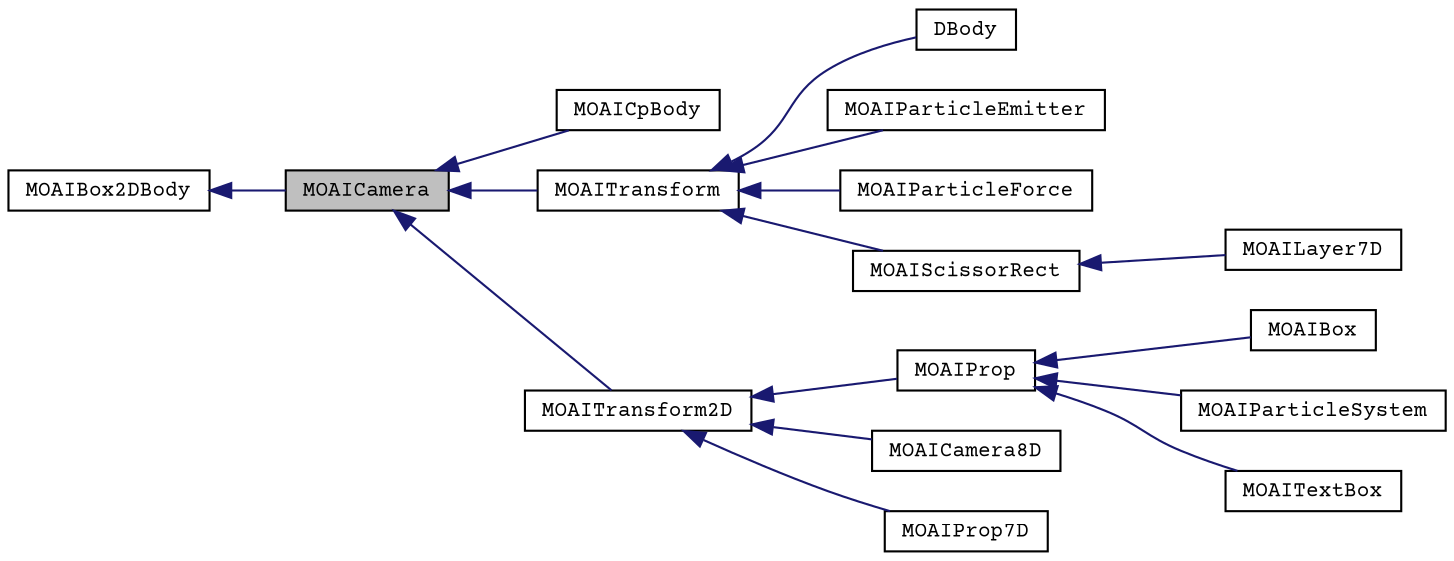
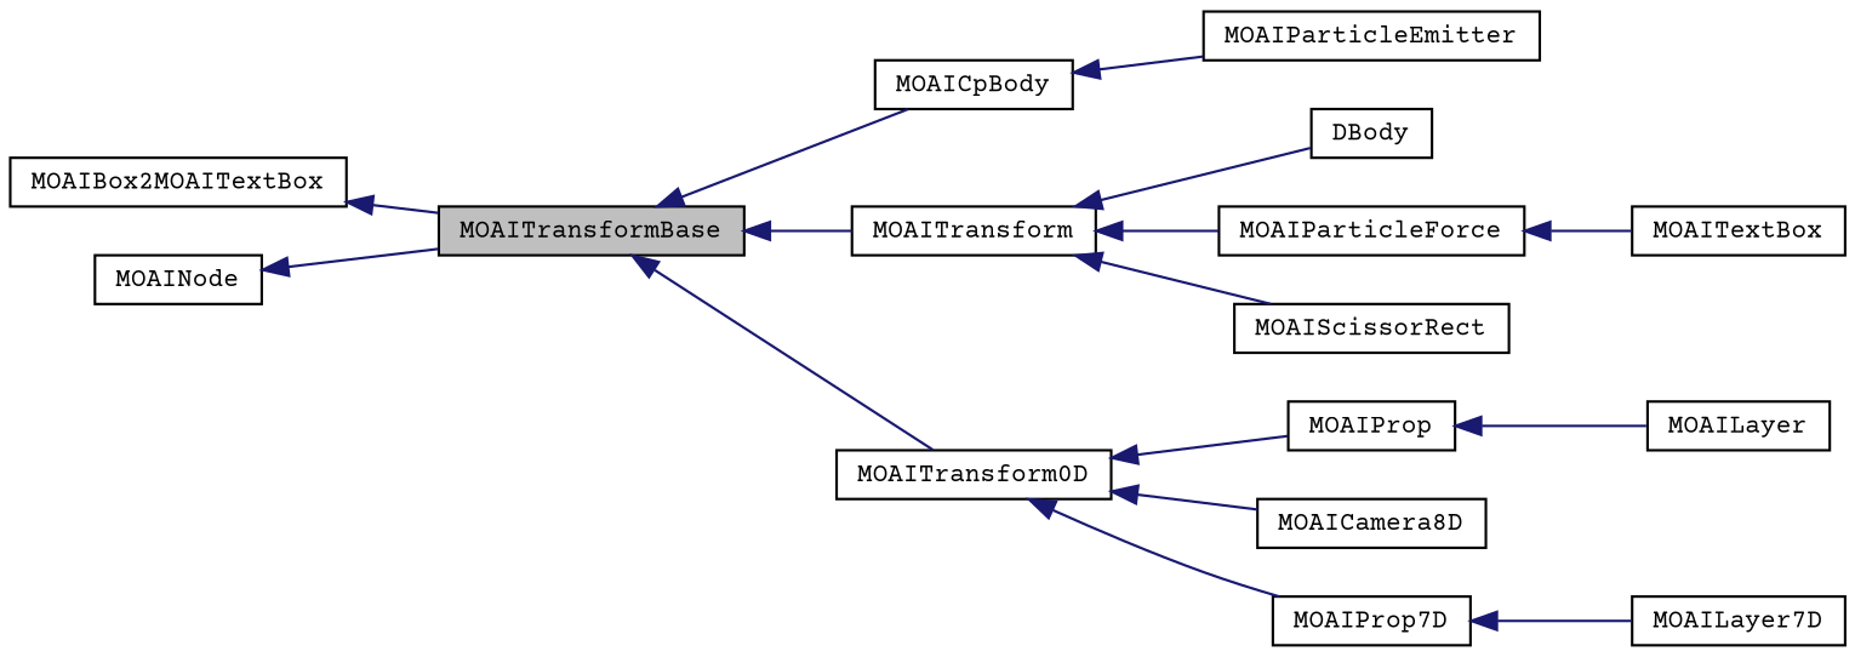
  digraph {
    fontname="Courier Prime"
    rankdir=LR
    node [color=black fillcolor=white fontname="Courier Prime" fontsize=10 shape=record style=filled]
    edge [color=midnightblue dir=back fontname="Courier Prime" fontsize=10 labelfontname=FreeSans labelfontsize=10 style=solid]
-   n1 [fillcolor=grey75 fontcolor=black height=0.2 label=MOAICamera width=0.4]
+   n1 [fillcolor=grey75 fontcolor=black height=0.2 label=MOAITransformBase width=0.4]
    n2 [height=0.2 label=MOAICpBody width=0.4]
    n3 [height=0.2 label=MOAITransform width=0.4]
-   n4 [height=0.2 label=MOAITransform2D width=0.4]
-   n5 [height=0.2 label=MOAIBox2DBody width=0.4]
+   n4 [height=0.2 label=MOAITransform0D width=0.4]
+   n5 [height=0.2 label=MOAIBox2MOAITextBox width=0.4]
    n6 [height=0.2 label=DBody width=0.4]
    n7 [height=0.2 label=MOAIParticleEmitter width=0.4]
    n8 [height=0.2 label=MOAIParticleForce width=0.4]
    n9 [height=0.2 label=MOAIScissorRect width=0.4]
    n10 [height=0.2 label=MOAIProp width=0.4]
    n11 [height=0.2 label=MOAICamera8D width=0.4]
    n12 [height=0.2 label=MOAIProp7D width=0.4]
-   n14 [height=0.2 label=MOAIBox width=0.4]
-   n15 [height=0.2 label=MOAIParticleSystem width=0.4]
+   n13 [height=0.2 label=MOAINode width=0.4]
+   n14 [height=0.2 label=MOAILayer width=0.4]
    n16 [height=0.2 label=MOAITextBox width=0.4]
    n17 [height=0.2 label=MOAILayer7D width=0.4]
    n1 -> n2
    n1 -> n3
    n1 -> n4
    n3 -> n6
-   n3 -> n7
+   n2 -> n7
    n3 -> n8
    n3 -> n9
    n4 -> n10
    n4 -> n11
    n4 -> n12
    n5 -> n1
    n10 -> n14
-   n10 -> n15
-   n10 -> n16
-   n9 -> n17
+   n8 -> n16
+   n12 -> n17
+   n13 -> n1
  }
